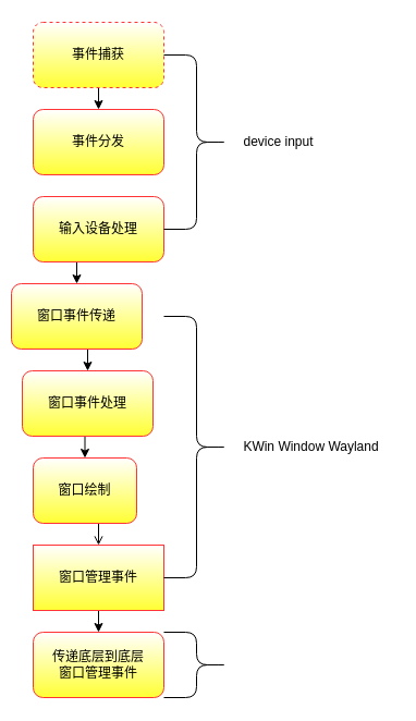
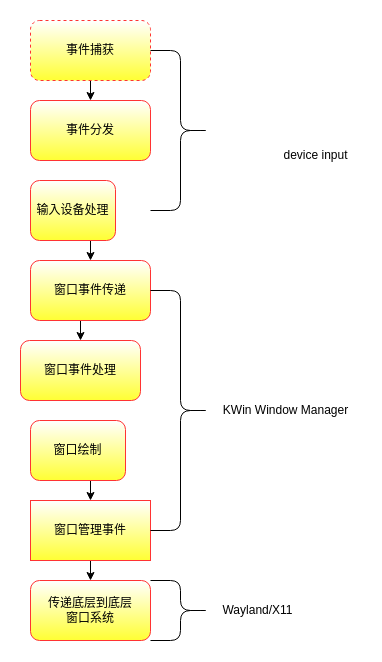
  <mxCell id="0" />
  <mxCell id="1" parent="0" />
  <mxCell id="2" style="edgeStyle=orthogonalEdgeStyle;rounded=0;orthogonalLoop=1;jettySize=auto;html=1;exitX=0.5;exitY=1;exitDx=0;exitDy=0;entryX=0.5;entryY=0;entryDx=0;entryDy=0;" edge="1" parent="1" source="3"><mxGeometry relative="1" as="geometry"><mxPoint x="90" y="100" as="targetPoint" /></mxGeometry></mxCell>
  <mxCell id="3" value="事件捕获" style="rounded=1;whiteSpace=wrap;html=1;fillColor=#FFFF33;strokeColor=#FF3333;gradientColor=#FFFFFF;gradientDirection=north;dashed=1;" vertex="1" parent="1"><mxGeometry x="30" y="20" width="120" height="60" as="geometry" /></mxCell>
  <mxCell id="4" value="事件分发" style="rounded=1;whiteSpace=wrap;html=1;fillColor=#FFFF33;strokeColor=#FF3333;gradientColor=#FFFFFF;gradientDirection=north;" vertex="1" parent="1"><mxGeometry x="30" y="100" width="120" height="60" as="geometry" /></mxCell>
  <mxCell id="5" style="edgeStyle=orthogonalEdgeStyle;rounded=0;orthogonalLoop=1;jettySize=auto;html=1;exitX=0.5;exitY=1;exitDx=0;exitDy=0;entryX=0.5;entryY=0;entryDx=0;entryDy=0;" edge="1" parent="1" source="6" target="9"><mxGeometry relative="1" as="geometry" /></mxCell>
  <mxCell id="6" value="窗口管理事件" style="whiteSpace=wrap;html=1;fillColor=#FFFF33;strokeColor=#FF3333;gradientColor=#FFFFFF;gradientDirection=north;rounded=0;" vertex="1" parent="1"><mxGeometry x="30" y="500" width="120" height="60" as="geometry" /></mxCell>
- <mxCell id="7" style="edgeStyle=orthogonalEdgeStyle;rounded=0;orthogonalLoop=1;jettySize=auto;html=1;exitX=0.5;exitY=1;exitDx=0;exitDy=0;entryX=0.5;entryY=0;entryDx=0;entryDy=0;" edge="1" parent="1" source="8" target="11"><mxGeometry relative="1" as="geometry" /></mxCell>
  <mxCell id="8" value="窗口事件处理" style="rounded=1;whiteSpace=wrap;html=1;fillColor=#FFFF33;strokeColor=#FF3333;gradientColor=#FFFFFF;gradientDirection=north;" vertex="1" parent="1"><mxGeometry x="20" y="340" width="120" height="60" as="geometry" /></mxCell>
- <mxCell id="9" value="传递底层到底层&lt;br&gt;窗口管理事件" style="rounded=1;whiteSpace=wrap;html=1;fillColor=#FFFF33;strokeColor=#FF3333;gradientColor=#FFFFFF;gradientDirection=north;" vertex="1" parent="1"><mxGeometry x="30" y="580" width="120" height="60" as="geometry" /></mxCell>
- <mxCell id="10" style="edgeStyle=orthogonalEdgeStyle;rounded=0;orthogonalLoop=1;jettySize=auto;html=1;exitX=0.5;exitY=1;exitDx=0;exitDy=0;entryX=0.5;entryY=0;entryDx=0;entryDy=0;endArrow=open;" edge="1" parent="1" source="11" target="6"><mxGeometry relative="1" as="geometry" /></mxCell>
+ <mxCell id="9" value="传递底层到底层&lt;br&gt;窗口系统" style="rounded=1;whiteSpace=wrap;html=1;fillColor=#FFFF33;strokeColor=#FF3333;gradientColor=#FFFFFF;gradientDirection=north;" vertex="1" parent="1"><mxGeometry x="30" y="580" width="120" height="60" as="geometry" /></mxCell>
+ <mxCell id="10" style="edgeStyle=orthogonalEdgeStyle;rounded=0;orthogonalLoop=1;jettySize=auto;html=1;exitX=0.5;exitY=1;exitDx=0;exitDy=0;entryX=0.5;entryY=0;entryDx=0;entryDy=0;" edge="1" parent="1" source="11" target="6"><mxGeometry relative="1" as="geometry" /></mxCell>
  <mxCell id="11" value="窗口绘制" style="rounded=1;whiteSpace=wrap;html=1;fillColor=#FFFF33;strokeColor=#FF3333;gradientColor=#FFFFFF;gradientDirection=north;" vertex="1" parent="1"><mxGeometry x="30" y="420" width="95" height="60" as="geometry" /></mxCell>
  <mxCell id="12" style="edgeStyle=orthogonalEdgeStyle;rounded=0;orthogonalLoop=1;jettySize=auto;html=1;exitX=0.5;exitY=1;exitDx=0;exitDy=0;entryX=0.5;entryY=0;entryDx=0;entryDy=0;" edge="1" parent="1" source="13" target="15"><mxGeometry relative="1" as="geometry" /></mxCell>
- <mxCell id="13" value="输入设备处理" style="rounded=1;whiteSpace=wrap;html=1;fillColor=#FFFF33;strokeColor=#FF3333;gradientColor=#FFFFFF;gradientDirection=north;" vertex="1" parent="1"><mxGeometry x="30" y="180" width="120" height="60" as="geometry" /></mxCell>
+ <mxCell id="13" value="输入设备处理" style="rounded=1;whiteSpace=wrap;html=1;fillColor=#FFFF33;strokeColor=#FF3333;gradientColor=#FFFFFF;gradientDirection=north;" vertex="1" parent="1"><mxGeometry x="30" y="180" width="85" height="60" as="geometry" /></mxCell>
  <mxCell id="14" style="edgeStyle=orthogonalEdgeStyle;rounded=0;orthogonalLoop=1;jettySize=auto;html=1;exitX=0.5;exitY=1;exitDx=0;exitDy=0;entryX=0.5;entryY=0;entryDx=0;entryDy=0;" edge="1" parent="1" source="15" target="8"><mxGeometry relative="1" as="geometry" /></mxCell>
- <mxCell id="15" value="窗口事件传递" style="rounded=1;whiteSpace=wrap;html=1;fillColor=#FFFF33;strokeColor=#FF3333;gradientColor=#FFFFFF;gradientDirection=north;" vertex="1" parent="1"><mxGeometry x="10" y="260" width="120" height="60" as="geometry" /></mxCell>
+ <mxCell id="15" value="窗口事件传递" style="rounded=1;whiteSpace=wrap;html=1;fillColor=#FFFF33;strokeColor=#FF3333;gradientColor=#FFFFFF;gradientDirection=north;" vertex="1" parent="1"><mxGeometry x="30" y="260" width="120" height="60" as="geometry" /></mxCell>
  <mxCell id="16" value="" style="shape=curlyBracket;whiteSpace=wrap;html=1;rounded=1;flipH=1;labelPosition=right;verticalLabelPosition=middle;align=left;verticalAlign=middle;" vertex="1" parent="1"><mxGeometry x="150" y="50" width="60" height="160" as="geometry" /></mxCell>
- <mxCell id="17" value="device input" style="text;html=1;align=center;verticalAlign=middle;resizable=0;points=[];autosize=1;strokeColor=none;fillColor=none;" vertex="1" parent="1"><mxGeometry x="210" y="115" width="90" height="30" as="geometry" /></mxCell>
+ <mxCell id="17" value="device input" style="text;html=1;align=center;verticalAlign=middle;resizable=0;points=[];autosize=1;strokeColor=none;fillColor=none;" vertex="1" parent="1"><mxGeometry x="270" y="140" width="90" height="30" as="geometry" /></mxCell>
  <mxCell id="18" value="" style="shape=curlyBracket;whiteSpace=wrap;html=1;rounded=1;flipH=1;labelPosition=right;verticalLabelPosition=middle;align=left;verticalAlign=middle;" vertex="1" parent="1"><mxGeometry x="150" y="290" width="60" height="240" as="geometry" /></mxCell>
- <mxCell id="19" value="KWin Window Wayland" style="text;html=1;align=center;verticalAlign=middle;resizable=0;points=[];autosize=1;strokeColor=none;fillColor=none;" vertex="1" parent="1"><mxGeometry x="210" y="395" width="150" height="30" as="geometry" /></mxCell>
+ <mxCell id="19" value="KWin Window Manager" style="text;html=1;align=center;verticalAlign=middle;resizable=0;points=[];autosize=1;strokeColor=none;fillColor=none;" vertex="1" parent="1"><mxGeometry x="210" y="395" width="150" height="30" as="geometry" /></mxCell>
  <mxCell id="20" value="" style="shape=curlyBracket;whiteSpace=wrap;html=1;rounded=1;flipH=1;labelPosition=right;verticalLabelPosition=middle;align=left;verticalAlign=middle;" vertex="1" parent="1"><mxGeometry x="150" y="580" width="60" height="60" as="geometry" /></mxCell>
+ <mxCell id="21" value="Wayland/X11" style="text;html=1;align=center;verticalAlign=middle;resizable=0;points=[];autosize=1;strokeColor=none;fillColor=none;" vertex="1" parent="1"><mxGeometry x="212" y="595" width="90" height="30" as="geometry" /></mxCell>
